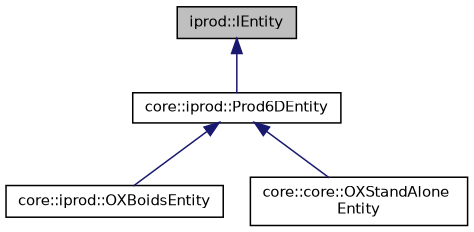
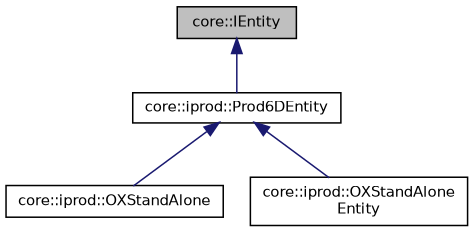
  digraph {
    node [color=black fillcolor=white fontname=Helvetica fontsize=10 shape=record style=filled]
    edge [color=midnightblue dir=back fontname=Helvetica fontsize=10 labelfontname=Helvetica labelfontsize=10 style=solid]
-   n1 [fillcolor=grey75 fontcolor=black height=0.2 label="iprod::IEntity" width=0.4]
+   n1 [fillcolor=grey75 fontcolor=black height=0.2 label="core::IEntity" width=0.4]
    n2 [height=0.2 label="core::iprod::Prod6DEntity" width=0.4]
-   n3 [height=0.2 label="core::iprod::OXBoidsEntity" width=0.4]
-   n4 [height=0.2 label="core::core::OXStandAlone\lEntity" width=0.4]
+   n3 [height=0.2 label="core::iprod::OXStandAlone" width=0.4]
+   n4 [height=0.2 label="core::iprod::OXStandAlone\lEntity" width=0.4]
    n1 -> n2
    n2 -> n3
    n2 -> n4
  }
